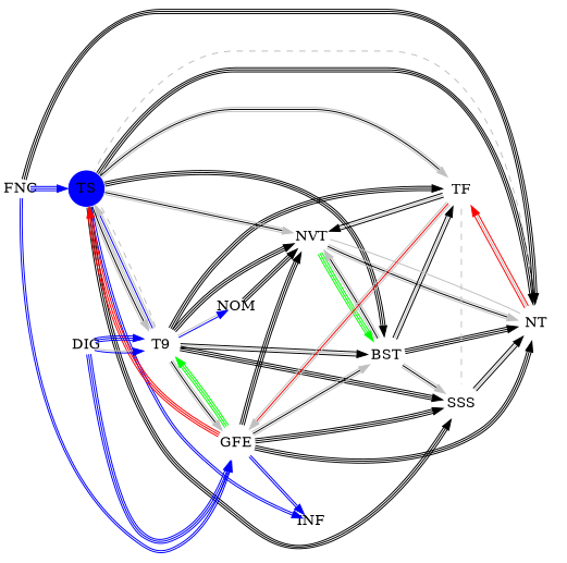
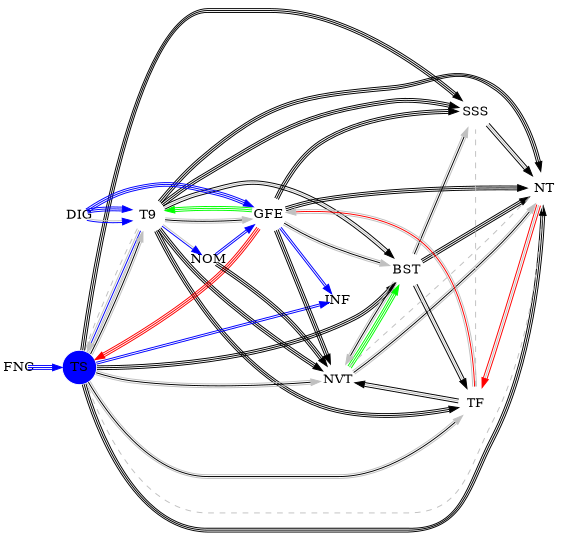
  digraph {
    rankdir=LR
    node [color=white fixedsize=true margin=0.5 shape=circle]
    edge [color="black:black:black"]
    n1 [label=T9 width=.5]
    TS [fillcolor=blue style=filled width=.5]
    NVT [width=.5]
    BST [width=.5]
    GFE [width=.5]
    NT [width=.5]
    SSS [width=.5]
    TF [width=.5]
    NOM [width=0.25]
    INF [width=0.25]
    FNC [width=0.25]
    DIG [width=0.25]
    n1 -> TS [color="gray:blue:gray" constraint=false]
    n1 -> TS [color=gray constraint=false dir=none style=dashed]
    n1 -> NVT
    n1 -> BST [color="black:gray:black"]
    n1 -> GFE [color="gray:black:gray"]
-   FNC -> NT
+   n1 -> NT
    n1 -> SSS
    n1 -> TF
    n1 -> NOM [color="blue:gray"]
    TS -> n1 [color="gray:black:gray"]
    TS -> NVT [color="gray:black:gray"]
    TS -> BST
    TS -> NT
    TS -> SSS
    TS -> TF [color="gray:black:gray"]
    TS -> INF [color="blue:blue"]
    NVT -> BST [color="green:green:green"]
    NVT -> NT [color="gray:black:gray"]
    BST -> NVT [color="gray:black:gray"]
    BST -> NT
    BST -> SSS [color="gray:black:gray"]
    BST -> TF [color="black:gray:black"]
    GFE -> n1 [color="green:green:green"]
    GFE -> TS [color="red:red:red" constraint=false]
    GFE -> NVT
    GFE -> BST [color="gray:black:gray"]
    GFE -> NT
    GFE -> SSS
    GFE -> INF [color="blue:blue"]
    NT -> TS [color=gray constraint=false dir=none style=dashed]
-   NT -> NVT [color=gray constraint=false dir=none style=solid]
+   NT -> NVT [color=gray constraint=false dir=none style=dashed]
    NT -> TF [color="red:gray:red" constraint=false]
    SSS -> NT [color="black:gray:black"]
    TF -> NVT [color="black:gray:black"]
    TF -> GFE [color="gray:red:gray" constraint=false]
    TF -> SSS [color=gray constraint=false dir=none style=dashed]
    NOM -> NVT
    FNC -> TS [color="blue:blue:blue"]
-   FNC -> GFE [color="blue:blue"]
+   NOM -> GFE [color="blue:blue"]
    DIG -> n1 [color="blue:gray"]
    DIG -> n1 [color="blue:blue:blue"]
    DIG -> GFE [color="blue:blue:blue"]
  }
